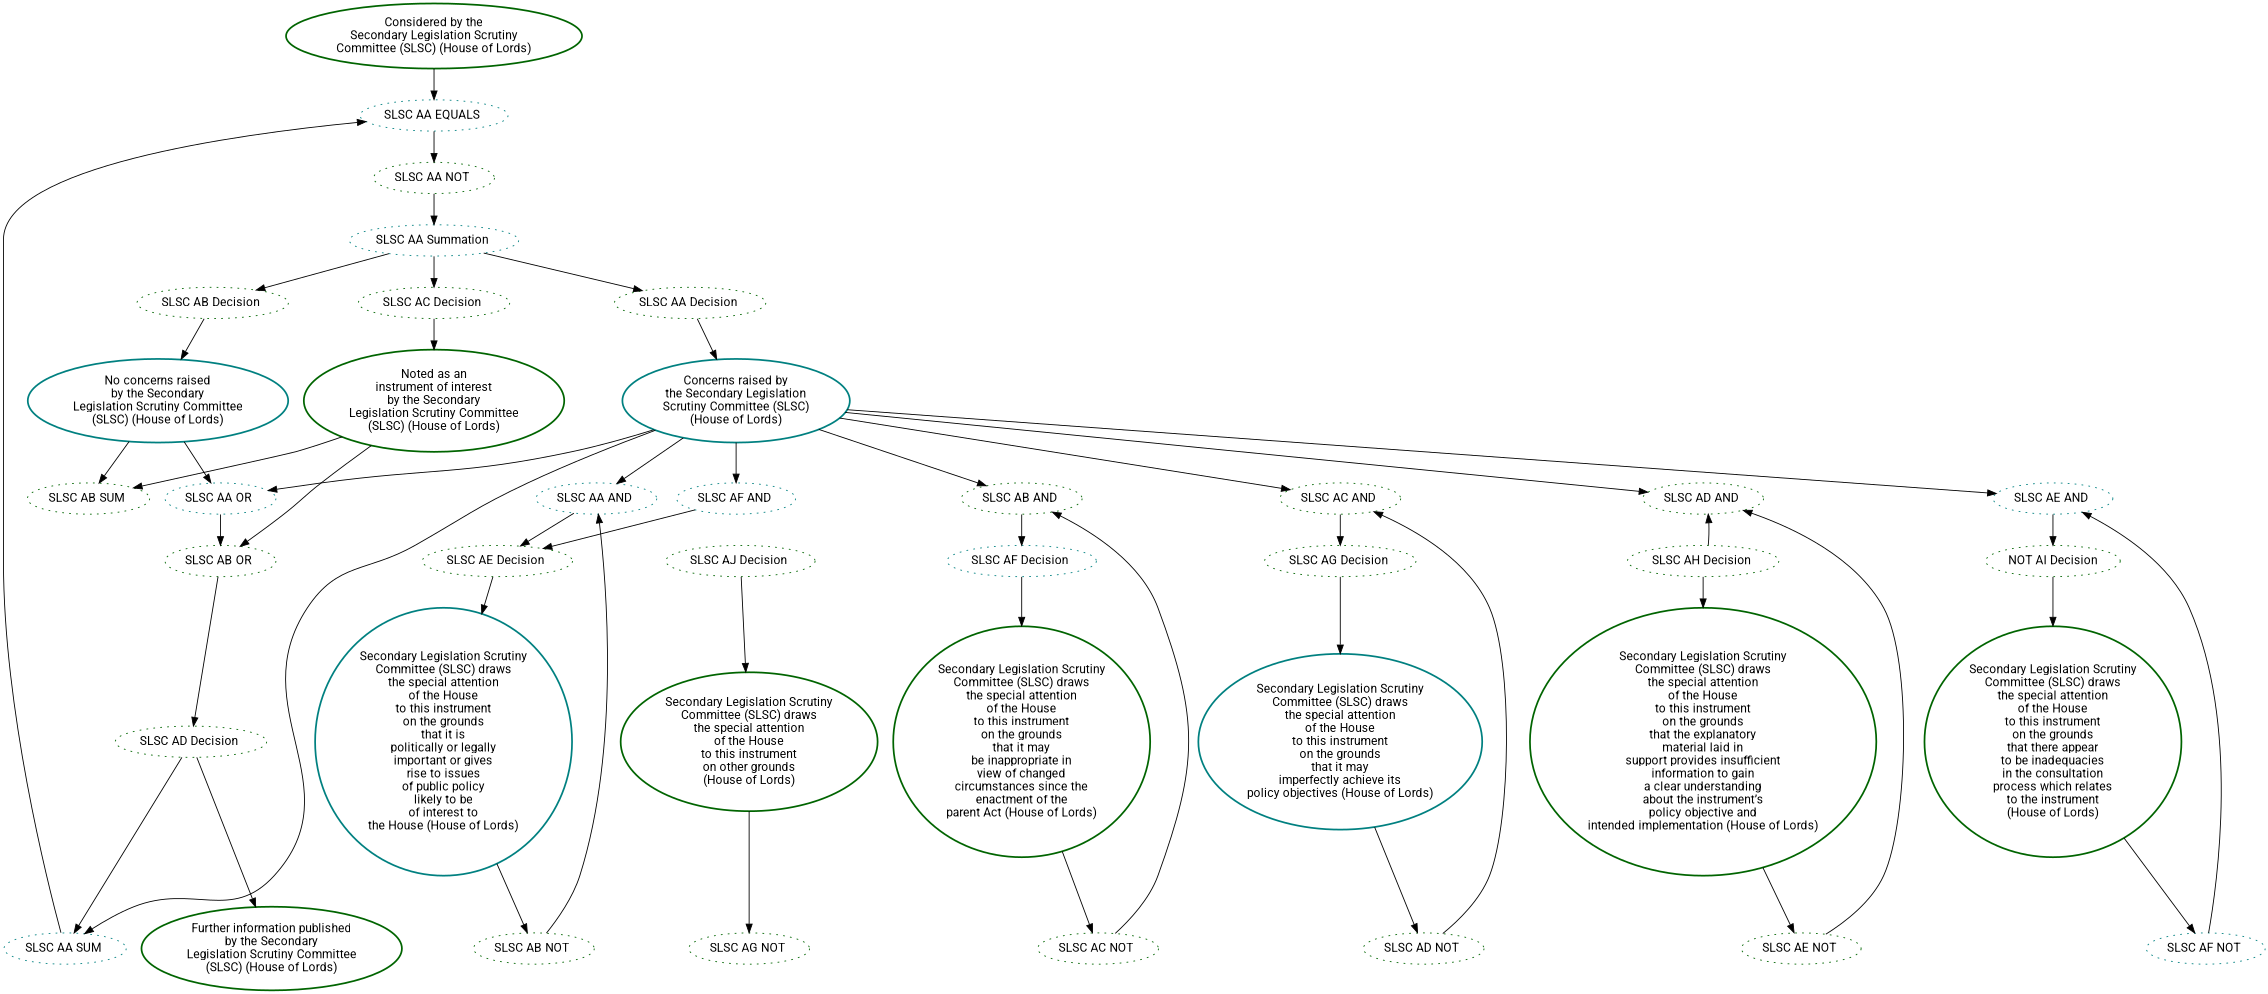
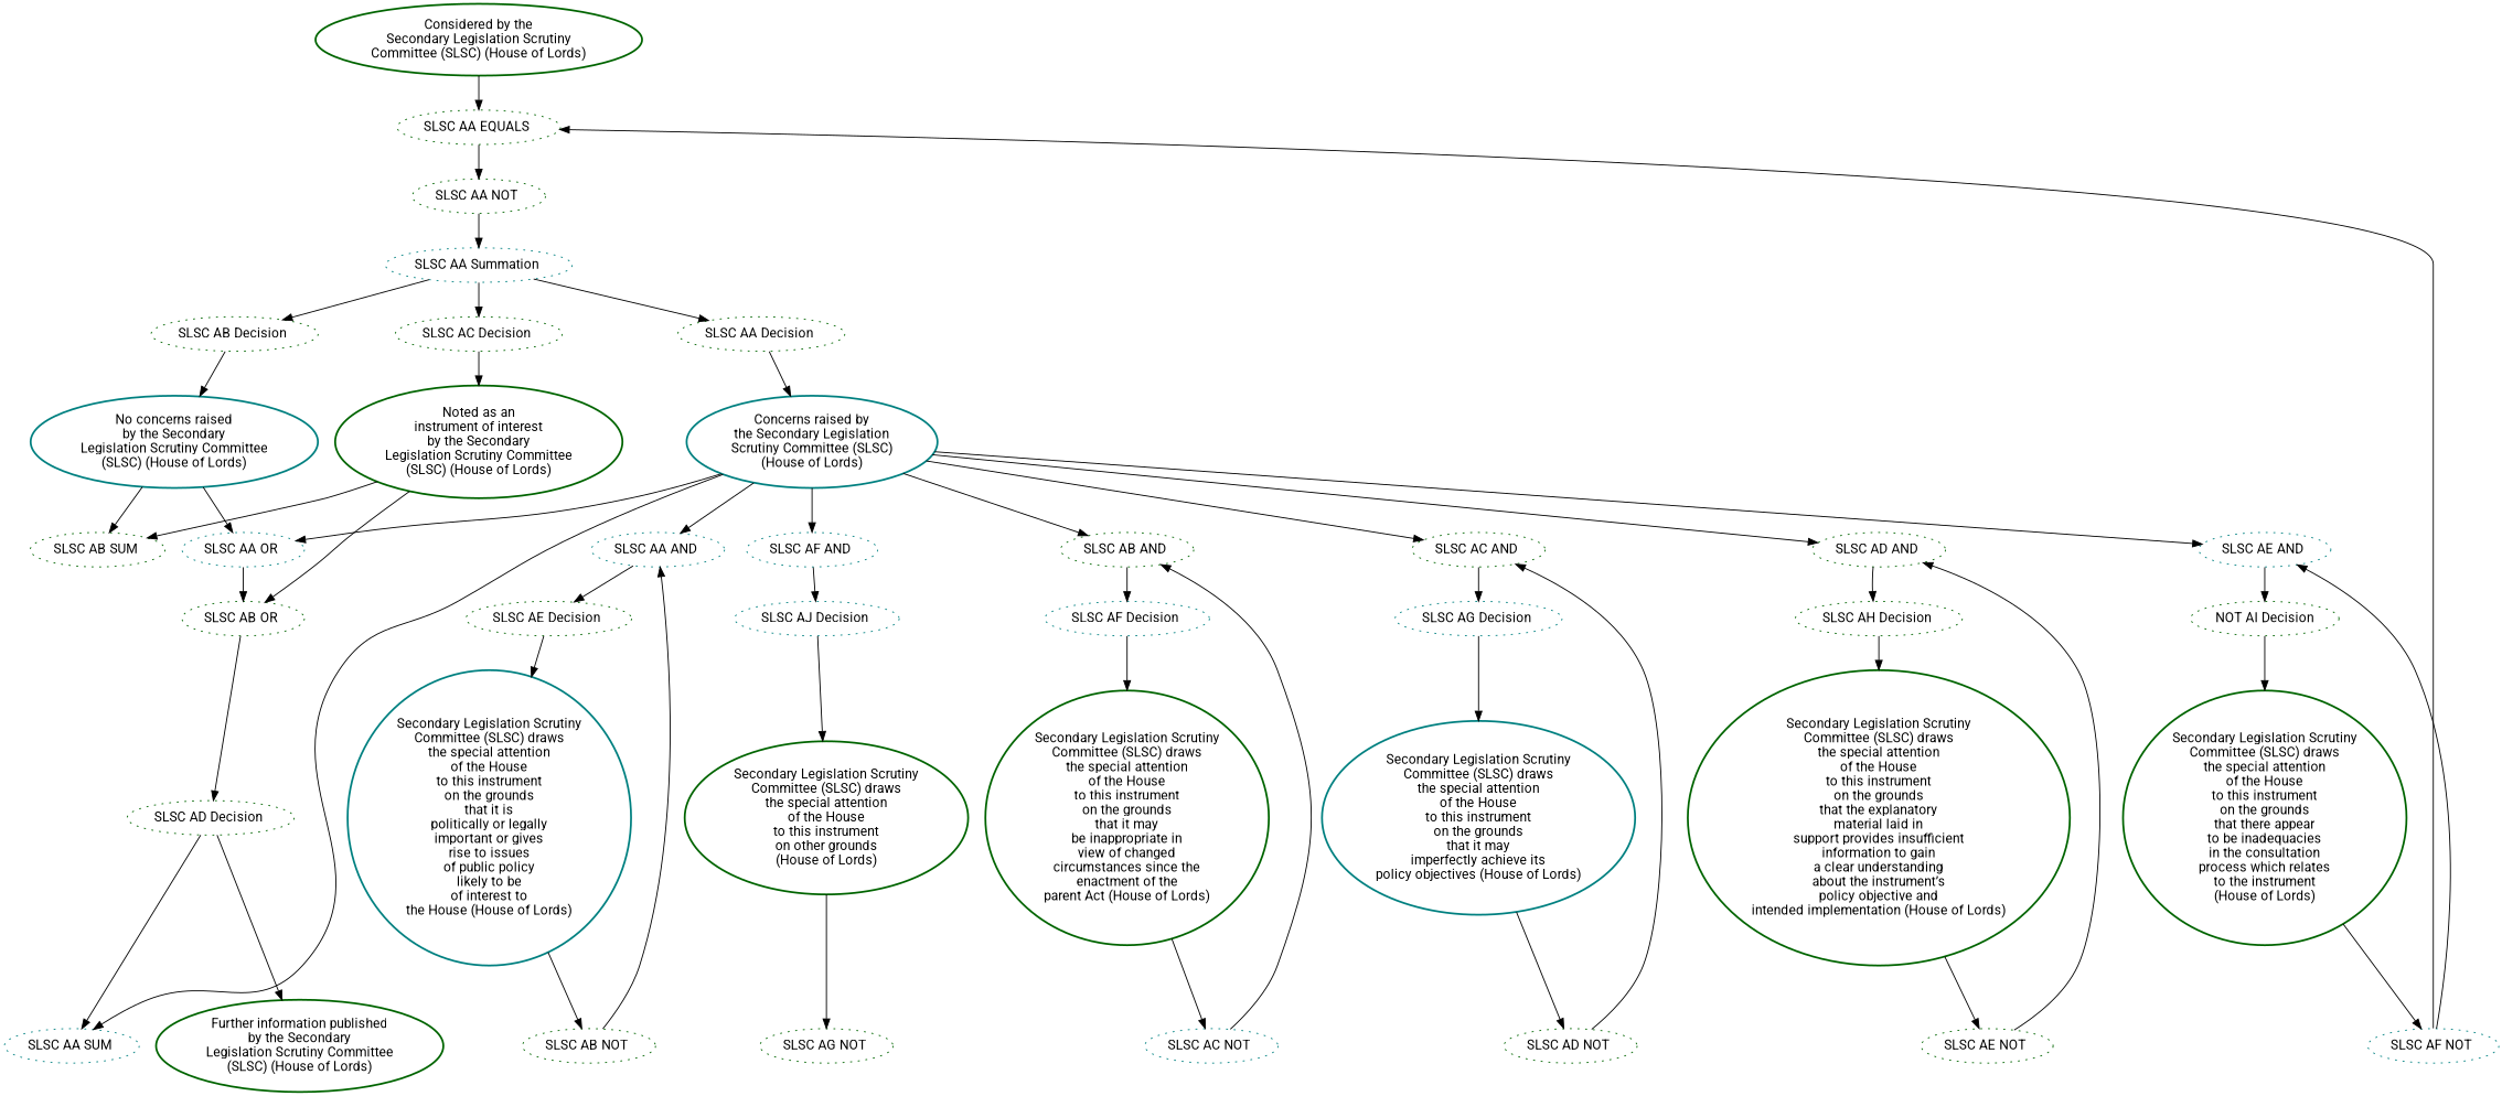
  digraph {
    fontname=Roboto
    node [color=darkgreen fontname=Roboto style=dotted]
    edge [color=black fontname=Roboto style=solid]
    n1 [label="Considered by the\nSecondary Legislation Scrutiny\nCommittee (SLSC) (House of Lords)" style=bold]
-   n2 [color=teal label="SLSC AA EQUALS "]
+   n2 [label="SLSC AA EQUALS "]
    n3 [label="SLSC AA NOT "]
    n4 [color=teal label="SLSC AA Summation "]
    n5 [color=teal label="No concerns raised\nby the Secondary\nLegislation Scrutiny Committee\n(SLSC) (House of Lords)" style=bold]
    n6 [label="SLSC AB SUM "]
    n7 [color=teal label="SLSC AA OR "]
    n8 [label="SLSC AB OR "]
    n9 [color=teal label="SLSC AA SUM "]
    n10 [label="SLSC AD Decision "]
    n11 [color=teal label="Concerns raised by\nthe Secondary Legislation\nScrutiny Committee (SLSC)\n(House of Lords)" style=bold]
    n12 [color=teal label="SLSC AA AND "]
    n13 [label="SLSC AB AND "]
    n14 [label="SLSC AC AND "]
    n15 [label="SLSC AD AND "]
    n16 [color=teal label="SLSC AE AND "]
    n17 [color=teal label="SLSC AF AND "]
    n18 [label="SLSC AE Decision "]
    n19 [color=teal label="SLSC AF Decision "]
-   n20 [label="SLSC AG Decision "]
+   n20 [color=teal label="SLSC AG Decision "]
    n21 [label="SLSC AH Decision "]
    n22 [label="NOT AI Decision"]
-   n23 [label="SLSC AJ Decision "]
+   n23 [color=teal label="SLSC AJ Decision "]
    n24 [color=teal label="Secondary Legislation Scrutiny\nCommittee (SLSC) draws\nthe special attention\nof the House\nto this instrument\non the grounds\nthat it is\npolitically or legally\nimportant or gives\nrise to issues\nof public policy\nlikely to be\nof interest to\nthe House (House of Lords)" style=bold]
    n25 [label="Secondary Legislation Scrutiny\nCommittee (SLSC) draws\nthe special attention\nof the House\nto this instrument\non the grounds\nthat it may\nbe inappropriate in\nview of changed\ncircumstances since the\nenactment of the\nparent Act (House of Lords)" style=bold]
    n26 [color=teal label="Secondary Legislation Scrutiny\nCommittee (SLSC) draws\nthe special attention\nof the House\nto this instrument\non the grounds\nthat it may\nimperfectly achieve its\npolicy objectives (House of Lords)" style=bold]
    n27 [label="Secondary Legislation Scrutiny\nCommittee (SLSC) draws\nthe special attention\nof the House\nto this instrument\non the grounds\nthat the explanatory\nmaterial laid in\nsupport provides insufficient\ninformation to gain\na clear understanding\nabout the instrument’s\npolicy objective and\nintended implementation (House of Lords)" style=bold]
    n28 [label="Secondary Legislation Scrutiny\nCommittee (SLSC) draws\nthe special attention\nof the House\nto this instrument\non the grounds\nthat there appear\nto be inadequacies\nin the consultation\nprocess which relates\nto the instrument\n(House of Lords)" style=bold]
    n29 [label="Secondary Legislation Scrutiny\nCommittee (SLSC) draws\nthe special attention\nof the House\nto this instrument\non other grounds\n(House of Lords)" style=bold]
    n30 [label="Noted as an\ninstrument of interest\nby the Secondary\nLegislation Scrutiny Committee\n(SLSC) (House of Lords)" style=bold]
    n31 [label="Further information published\nby the Secondary\nLegislation Scrutiny Committee\n(SLSC) (House of Lords)" style=bold]
    n32 [label="SLSC AB NOT "]
-   n33 [label="SLSC AC NOT "]
+   n33 [color=teal label="SLSC AC NOT "]
    n34 [label="SLSC AD NOT "]
    n35 [label="SLSC AE NOT "]
    n36 [color=teal label="SLSC AF NOT "]
    n37 [label="SLSC AG NOT "]
    n38 [label="SLSC AA Decision "]
    n39 [label="SLSC AB Decision "]
    n40 [label="SLSC AC Decision "]
    n1 -> n2
    n2 -> n3
    n3 -> n4
    n4 -> n38
    n4 -> n39
    n4 -> n40
    n5 -> n6
    n5 -> n7
    n7 -> n8
    n8 -> n10
-   n9 -> n2
+   n36 -> n2
    n10 -> n9
    n10 -> n31
    n11 -> n7
    n11 -> n9
    n11 -> n12
    n11 -> n13
    n11 -> n14
    n11 -> n15
    n11 -> n16
    n11 -> n17
    n12 -> n18
    n13 -> n19
    n14 -> n20
-   n21 -> n15
+   n15 -> n21
    n16 -> n22
-   n17 -> n18
+   n17 -> n23
    n18 -> n24
    n19 -> n25
    n20 -> n26
    n21 -> n27
    n22 -> n28
    n23 -> n29
    n24 -> n32
    n25 -> n33
    n26 -> n34
    n27 -> n35
    n28 -> n36
    n29 -> n37
    n30 -> n6
    n30 -> n8
    n32 -> n12
    n33 -> n13
    n34 -> n14
    n35 -> n15
    n36 -> n16
    n38 -> n11
    n39 -> n5
    n40 -> n30
  }
